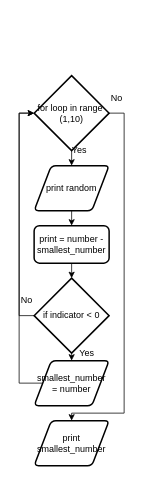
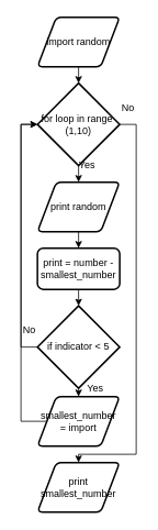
  <mxCell id="0" />
  <mxCell id="1" parent="0" />
+ <mxCell id="2" style="edgeStyle=orthogonalEdgeStyle;rounded=0;orthogonalLoop=1;jettySize=auto;html=1;exitX=0.5;exitY=1;exitDx=0;exitDy=0;entryX=0.5;entryY=0;entryDx=0;entryDy=0;entryPerimeter=0;" parent="1" source="3" target="6" edge="1"><mxGeometry relative="1" as="geometry" /></mxCell>
+ <mxCell id="3" value="import random" style="shape=parallelogram;html=1;strokeWidth=2;perimeter=parallelogramPerimeter;whiteSpace=wrap;rounded=1;arcSize=12;size=0.23;" parent="1" vertex="1"><mxGeometry x="45" y="20" width="100" height="60" as="geometry" /></mxCell>
  <mxCell id="4" style="edgeStyle=orthogonalEdgeStyle;rounded=0;orthogonalLoop=1;jettySize=auto;html=1;exitX=0.5;exitY=1;exitDx=0;exitDy=0;exitPerimeter=0;entryX=0.5;entryY=0;entryDx=0;entryDy=0;" parent="1" source="6" target="8" edge="1"><mxGeometry relative="1" as="geometry" /></mxCell>
  <mxCell id="5" style="edgeStyle=orthogonalEdgeStyle;rounded=0;orthogonalLoop=1;jettySize=auto;html=1;exitX=1;exitY=0.5;exitDx=0;exitDy=0;exitPerimeter=0;entryX=0.5;entryY=0;entryDx=0;entryDy=0;" parent="1" source="6" target="14" edge="1"><mxGeometry relative="1" as="geometry"><Array as="points"><mxPoint x="165" y="150" /><mxPoint x="165" y="550" /><mxPoint x="95" y="550" /></Array></mxGeometry></mxCell>
  <mxCell id="6" value="for loop in range&amp;nbsp;&lt;br&gt;(1,10)" style="strokeWidth=2;html=1;shape=mxgraph.flowchart.decision;whiteSpace=wrap;" parent="1" vertex="1"><mxGeometry x="45" y="100" width="100" height="100" as="geometry" /></mxCell>
  <mxCell id="7" style="edgeStyle=orthogonalEdgeStyle;rounded=0;orthogonalLoop=1;jettySize=auto;html=1;exitX=0.5;exitY=1;exitDx=0;exitDy=0;entryX=0.5;entryY=0;entryDx=0;entryDy=0;" parent="1" source="8" target="10" edge="1"><mxGeometry relative="1" as="geometry" /></mxCell>
  <mxCell id="8" value="print random" style="shape=parallelogram;html=1;strokeWidth=2;perimeter=parallelogramPerimeter;whiteSpace=wrap;rounded=1;arcSize=12;size=0.23;" parent="1" vertex="1"><mxGeometry x="45" y="220" width="100" height="60" as="geometry" /></mxCell>
  <mxCell id="9" style="edgeStyle=orthogonalEdgeStyle;rounded=0;orthogonalLoop=1;jettySize=auto;html=1;exitX=0.5;exitY=1;exitDx=0;exitDy=0;entryX=0.5;entryY=0;entryDx=0;entryDy=0;entryPerimeter=0;" parent="1" source="10" target="13" edge="1"><mxGeometry relative="1" as="geometry" /></mxCell>
  <mxCell id="10" value="print = number - smallest_number" style="rounded=1;whiteSpace=wrap;html=1;absoluteArcSize=1;arcSize=14;strokeWidth=2;" parent="1" vertex="1"><mxGeometry x="45" y="300" width="100" height="50" as="geometry" /></mxCell>
  <mxCell id="11" style="edgeStyle=orthogonalEdgeStyle;rounded=0;orthogonalLoop=1;jettySize=auto;html=1;exitX=0.5;exitY=1;exitDx=0;exitDy=0;exitPerimeter=0;entryX=0.5;entryY=0;entryDx=0;entryDy=0;" parent="1" source="13" target="16" edge="1"><mxGeometry relative="1" as="geometry" /></mxCell>
  <mxCell id="12" style="edgeStyle=orthogonalEdgeStyle;rounded=0;orthogonalLoop=1;jettySize=auto;html=1;exitX=0;exitY=0.5;exitDx=0;exitDy=0;exitPerimeter=0;entryX=0;entryY=0.5;entryDx=0;entryDy=0;entryPerimeter=0;" parent="1" source="13" target="6" edge="1"><mxGeometry relative="1" as="geometry" /></mxCell>
- <mxCell id="13" value="if indicator &amp;lt; 0" style="strokeWidth=2;html=1;shape=mxgraph.flowchart.decision;whiteSpace=wrap;" parent="1" vertex="1"><mxGeometry x="45" y="370" width="100" height="100" as="geometry" /></mxCell>
+ <mxCell id="13" value="if indicator &amp;lt; 5" style="strokeWidth=2;html=1;shape=mxgraph.flowchart.decision;whiteSpace=wrap;" parent="1" vertex="1"><mxGeometry x="45" y="370" width="100" height="100" as="geometry" /></mxCell>
  <mxCell id="14" value="print &lt;br&gt;smallest_number" style="shape=parallelogram;html=1;strokeWidth=2;perimeter=parallelogramPerimeter;whiteSpace=wrap;rounded=1;arcSize=12;size=0.23;" parent="1" vertex="1"><mxGeometry x="45" y="560" width="100" height="60" as="geometry" /></mxCell>
  <mxCell id="15" style="edgeStyle=orthogonalEdgeStyle;rounded=0;orthogonalLoop=1;jettySize=auto;html=1;exitX=0;exitY=0.5;exitDx=0;exitDy=0;entryX=0;entryY=0.5;entryDx=0;entryDy=0;entryPerimeter=0;" parent="1" source="16" target="6" edge="1"><mxGeometry relative="1" as="geometry"><Array as="points"><mxPoint x="25" y="510" /><mxPoint x="25" y="150" /></Array></mxGeometry></mxCell>
- <mxCell id="16" value="smallest_number&lt;br&gt;= number" style="shape=parallelogram;html=1;strokeWidth=2;perimeter=parallelogramPerimeter;whiteSpace=wrap;rounded=1;arcSize=12;size=0.23;" parent="1" vertex="1"><mxGeometry x="45" y="480" width="100" height="60" as="geometry" /></mxCell>
+ <mxCell id="16" value="smallest_number&lt;br&gt;= import" style="shape=parallelogram;html=1;strokeWidth=2;perimeter=parallelogramPerimeter;whiteSpace=wrap;rounded=1;arcSize=12;size=0.23;" parent="1" vertex="1"><mxGeometry x="45" y="480" width="100" height="60" as="geometry" /></mxCell>
  <mxCell id="17" value="Yes" style="text;html=1;align=center;verticalAlign=middle;resizable=0;points=[];autosize=1;strokeColor=none;" parent="1" vertex="1"><mxGeometry x="95" y="460" width="40" height="20" as="geometry" /></mxCell>
  <mxCell id="18" value="No" style="text;html=1;align=center;verticalAlign=middle;resizable=0;points=[];autosize=1;strokeColor=none;" parent="1" vertex="1"><mxGeometry x="20" y="390" width="30" height="20" as="geometry" /></mxCell>
  <mxCell id="19" value="No" style="text;html=1;align=center;verticalAlign=middle;resizable=0;points=[];autosize=1;strokeColor=none;" parent="1" vertex="1"><mxGeometry x="140" y="120" width="30" height="20" as="geometry" /></mxCell>
  <mxCell id="20" value="Yes" style="text;html=1;align=center;verticalAlign=middle;resizable=0;points=[];autosize=1;strokeColor=none;" parent="1" vertex="1"><mxGeometry x="85" y="190" width="40" height="20" as="geometry" /></mxCell>
